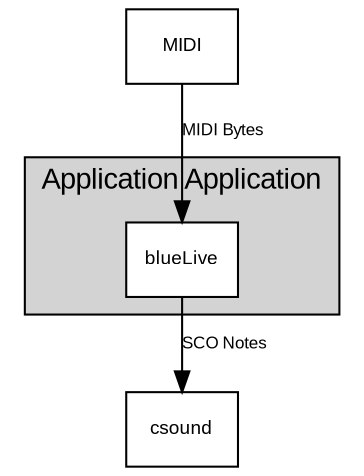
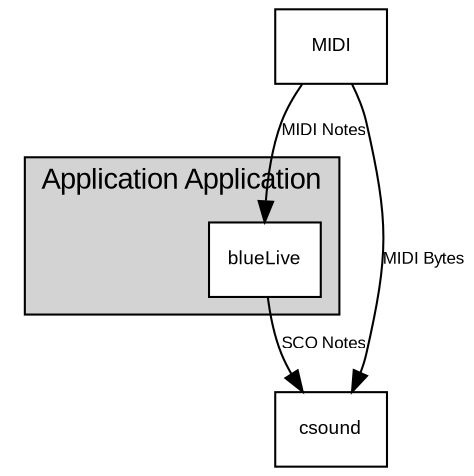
  digraph {
    fontname="Liberation Sans"
    node [fillcolor=white fontname="Liberation Sans" fontsize=9 shape=record style=filled]
    edge [fontname="Liberation Sans" fontsize=8]
    n1 [label=blueLive]
    csound
    n3 [label=MIDI]
    subgraph cluster_1 {
      fillcolor=lightgrey
      label="Application Application"
      style=filled
      n1
    }
    n1 -> csound [label="SCO Notes"]
-   n3 -> n1 [label="MIDI Bytes"]
+   n3 -> n1 [label="MIDI Notes"]
+   n3 -> csound [label="MIDI Bytes"]
  }
